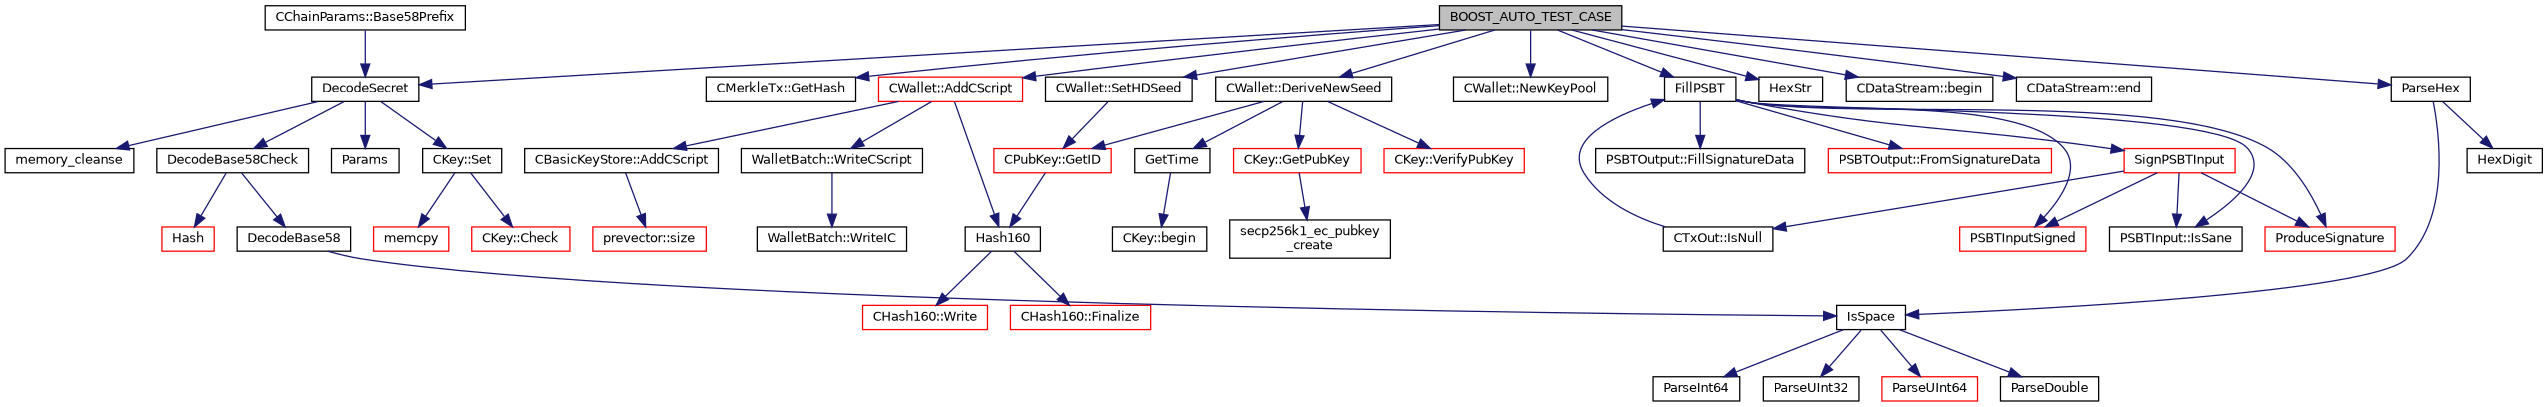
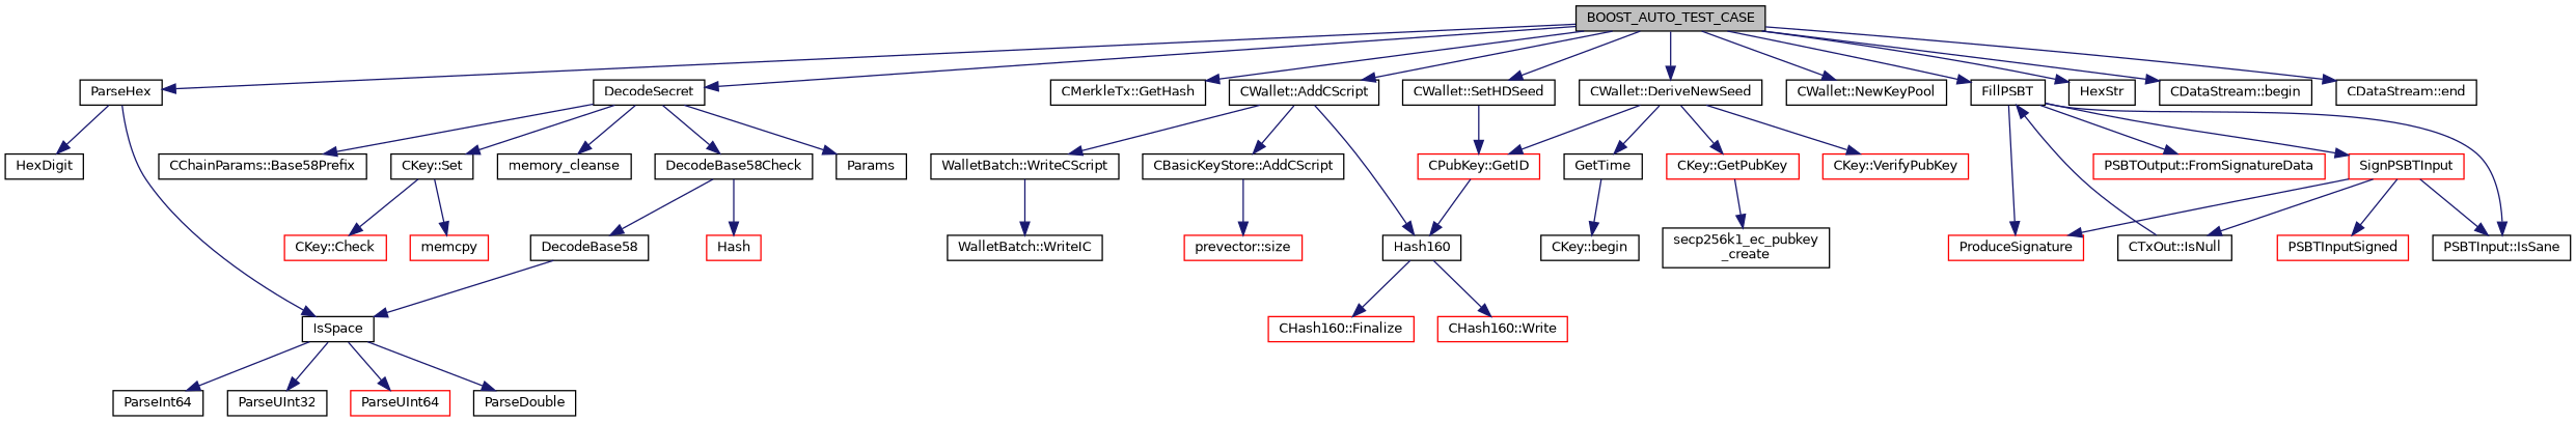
  digraph {
    rankdir=TB
    node [color=black fillcolor=white fontname=Helvetica fontsize=10 shape=record style=filled]
    edge [color=midnightblue fontname=Helvetica fontsize=10 labelfontname=Helvetica labelfontsize=10 style=solid]
    n1 [fillcolor=grey75 fontcolor=black height=0.2 label=BOOST_AUTO_TEST_CASE width=0.4]
    n2 [height=0.2 label=ParseHex width=0.4]
    n3 [height=0.2 label="CMerkleTx::GetHash" width=0.4]
-   n4 [color=red height=0.2 label="CWallet::AddCScript" width=0.4]
+   n4 [height=0.2 label="CWallet::AddCScript" width=0.4]
    n5 [height=0.2 label=DecodeSecret width=0.4]
    n6 [height=0.2 label="CWallet::DeriveNewSeed" width=0.4]
    n7 [height=0.2 label="CWallet::SetHDSeed" width=0.4]
    n8 [height=0.2 label="CWallet::NewKeyPool" width=0.4]
    n9 [height=0.2 label=FillPSBT width=0.4]
    n10 [height=0.2 label=HexStr width=0.4]
    n11 [height=0.2 label="CDataStream::begin" width=0.4]
    n12 [height=0.2 label="CDataStream::end" width=0.4]
    n13 [height=0.2 label=IsSpace width=0.4]
    n14 [height=0.2 label=HexDigit width=0.4]
    n15 [height=0.2 label="CBasicKeyStore::AddCScript" width=0.4]
    n16 [height=0.2 label="WalletBatch::WriteCScript" width=0.4]
    n17 [height=0.2 label=Hash160 width=0.4]
    n18 [height=0.2 label=DecodeBase58Check width=0.4]
    n19 [height=0.2 label=Params width=0.4]
    n20 [height=0.2 label="CChainParams::Base58Prefix" width=0.4]
    n21 [height=0.2 label="CKey::Set" width=0.4]
    n22 [height=0.2 label=memory_cleanse width=0.4]
    n23 [height=0.2 label=GetTime width=0.4]
    n24 [color=red height=0.2 label="CKey::GetPubKey" width=0.4]
    n25 [color=red height=0.2 label="CKey::VerifyPubKey" width=0.4]
    n26 [color=red height=0.2 label="CPubKey::GetID" width=0.4]
    n27 [color=red height=0.2 label=PSBTInputSigned width=0.4]
    n28 [height=0.2 label="PSBTInput::IsSane" width=0.4]
    n29 [color=red height=0.2 label=SignPSBTInput width=0.4]
    n30 [color=red height=0.2 label=ProduceSignature width=0.4]
-   n31 [height=0.2 label="PSBTOutput::FillSignatureData" width=0.4]
    n32 [color=red height=0.2 label="PSBTOutput::FromSignatureData" width=0.4]
    n33 [height=0.2 label=ParseInt64 width=0.4]
    n34 [height=0.2 label=ParseUInt32 width=0.4]
    n35 [color=red height=0.2 label=ParseUInt64 width=0.4]
    n36 [height=0.2 label=ParseDouble width=0.4]
    n37 [color=red height=0.2 label="prevector::size" width=0.4]
    n38 [height=0.2 label="WalletBatch::WriteIC" width=0.4]
    n39 [color=red height=0.2 label="CHash160::Write" width=0.4]
    n40 [color=red height=0.2 label="CHash160::Finalize" width=0.4]
    n41 [height=0.2 label=DecodeBase58 width=0.4]
    n42 [color=red height=0.2 label=Hash width=0.4]
    n43 [color=red height=0.2 label="CKey::Check" width=0.4]
    n44 [color=red height=0.2 label=memcpy width=0.4]
    n45 [height=0.2 label="CKey::begin" width=0.4]
    n46 [height=0.2 label="secp256k1_ec_pubkey\l_create" width=0.4]
    n47 [height=0.2 label="CTxOut::IsNull" width=0.4]
    n1 -> n2
    n1 -> n3
    n1 -> n4
    n1 -> n5
    n1 -> n6
    n1 -> n7
    n1 -> n8
    n1 -> n9
    n1 -> n10
    n1 -> n11
    n1 -> n12
    n2 -> n13
    n2 -> n14
    n4 -> n15
    n4 -> n16
    n4 -> n17
    n5 -> n18
    n5 -> n19
-   n20 -> n5
+   n5 -> n20
    n5 -> n21
    n5 -> n22
    n6 -> n23
    n6 -> n24
    n6 -> n25
    n6 -> n26
    n7 -> n26
-   n9 -> n27
    n9 -> n28
    n9 -> n29
    n9 -> n30
-   n9 -> n31
    n9 -> n32
    n13 -> n33
    n13 -> n34
    n13 -> n35
    n13 -> n36
    n15 -> n37
    n16 -> n38
    n17 -> n39
    n17 -> n40
    n18 -> n41
    n18 -> n42
    n21 -> n43
    n21 -> n44
    n23 -> n45
    n24 -> n46
    n26 -> n17
    n29 -> n27
    n29 -> n28
    n29 -> n30
    n29 -> n47
    n41 -> n13
    n47 -> n9
  }
